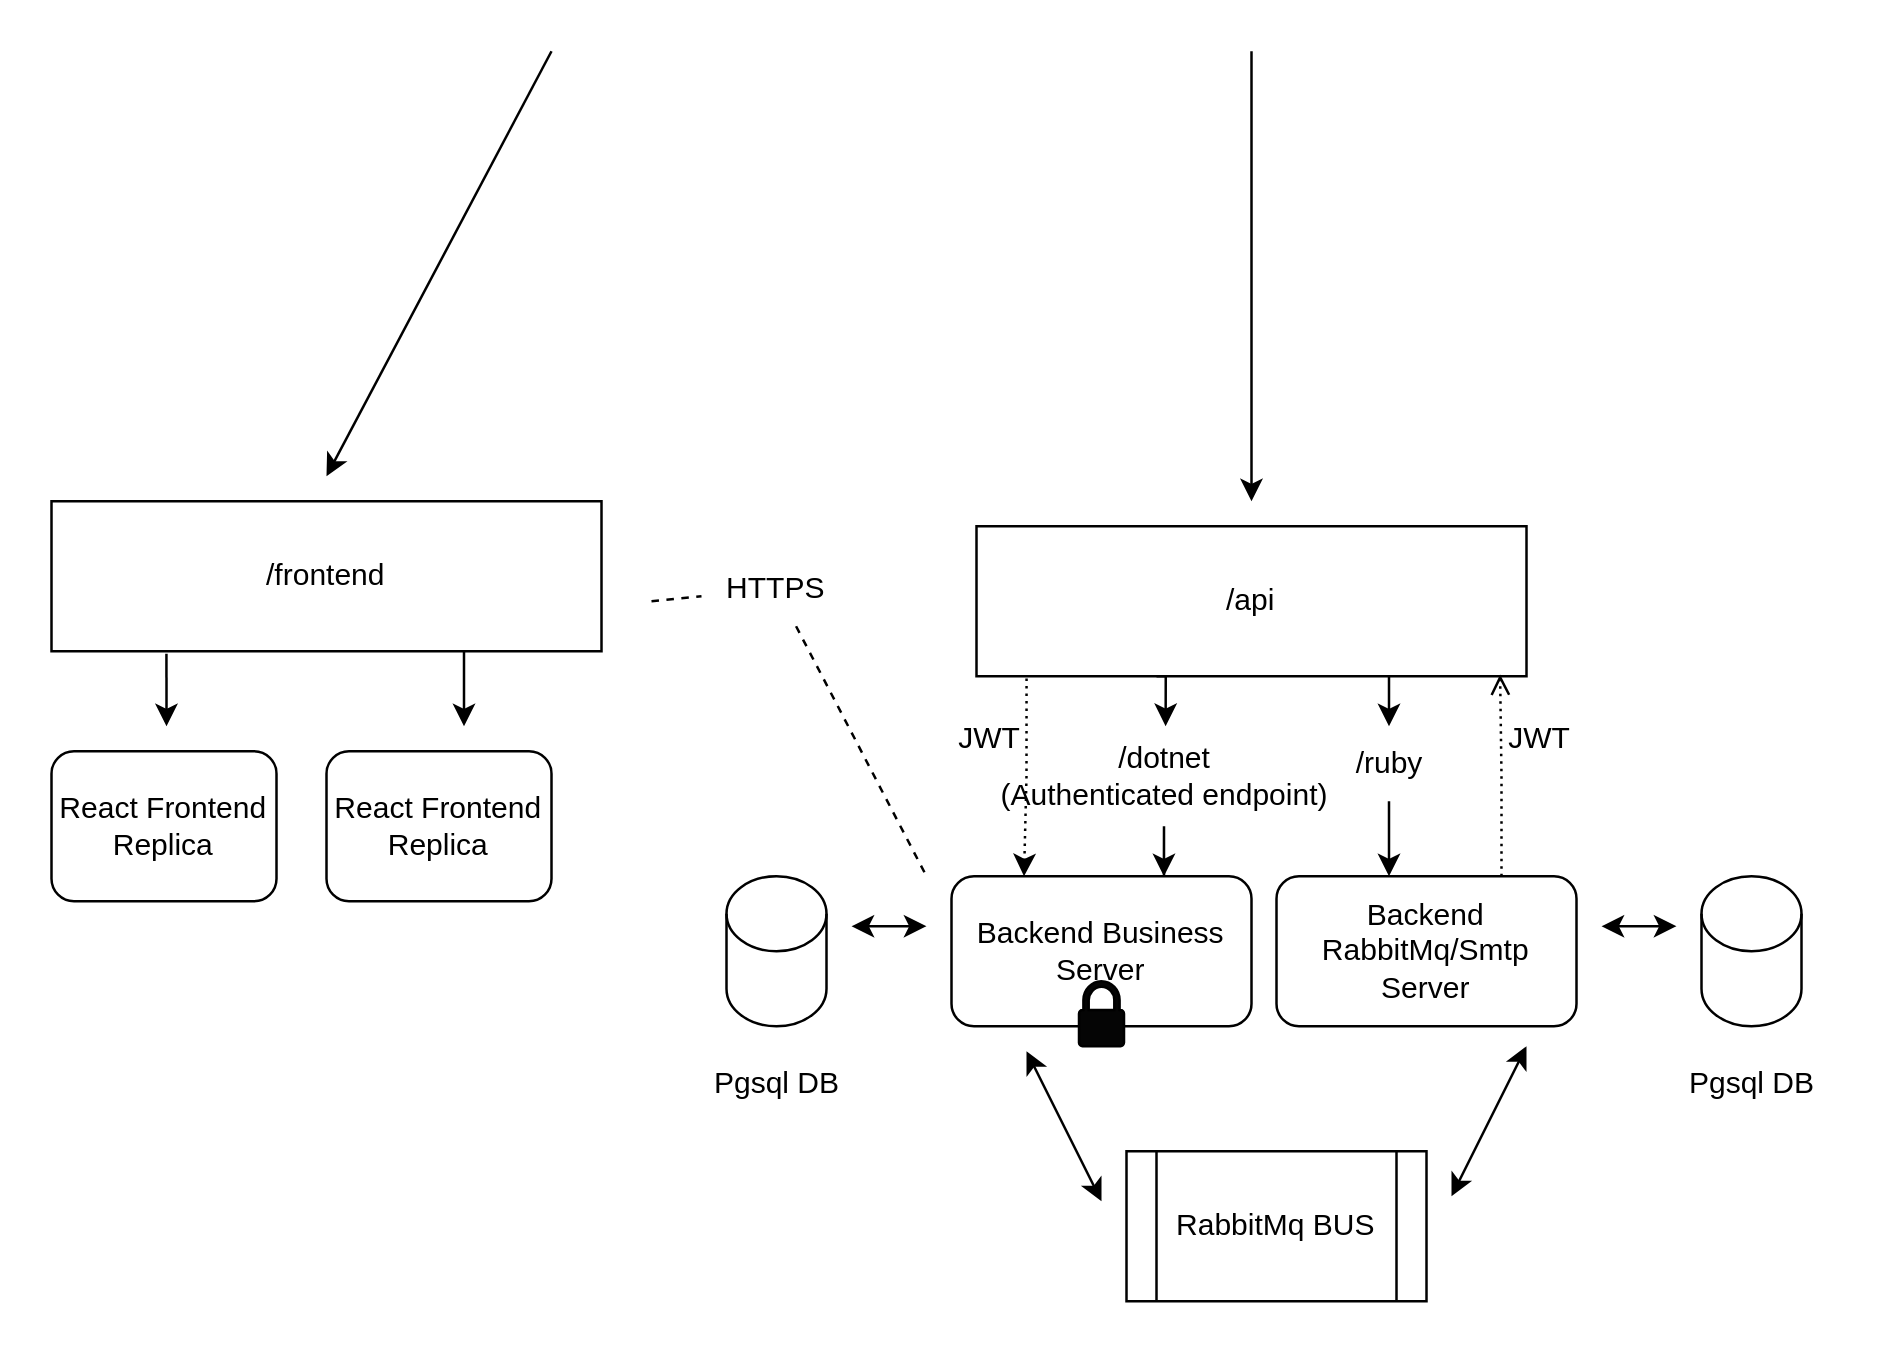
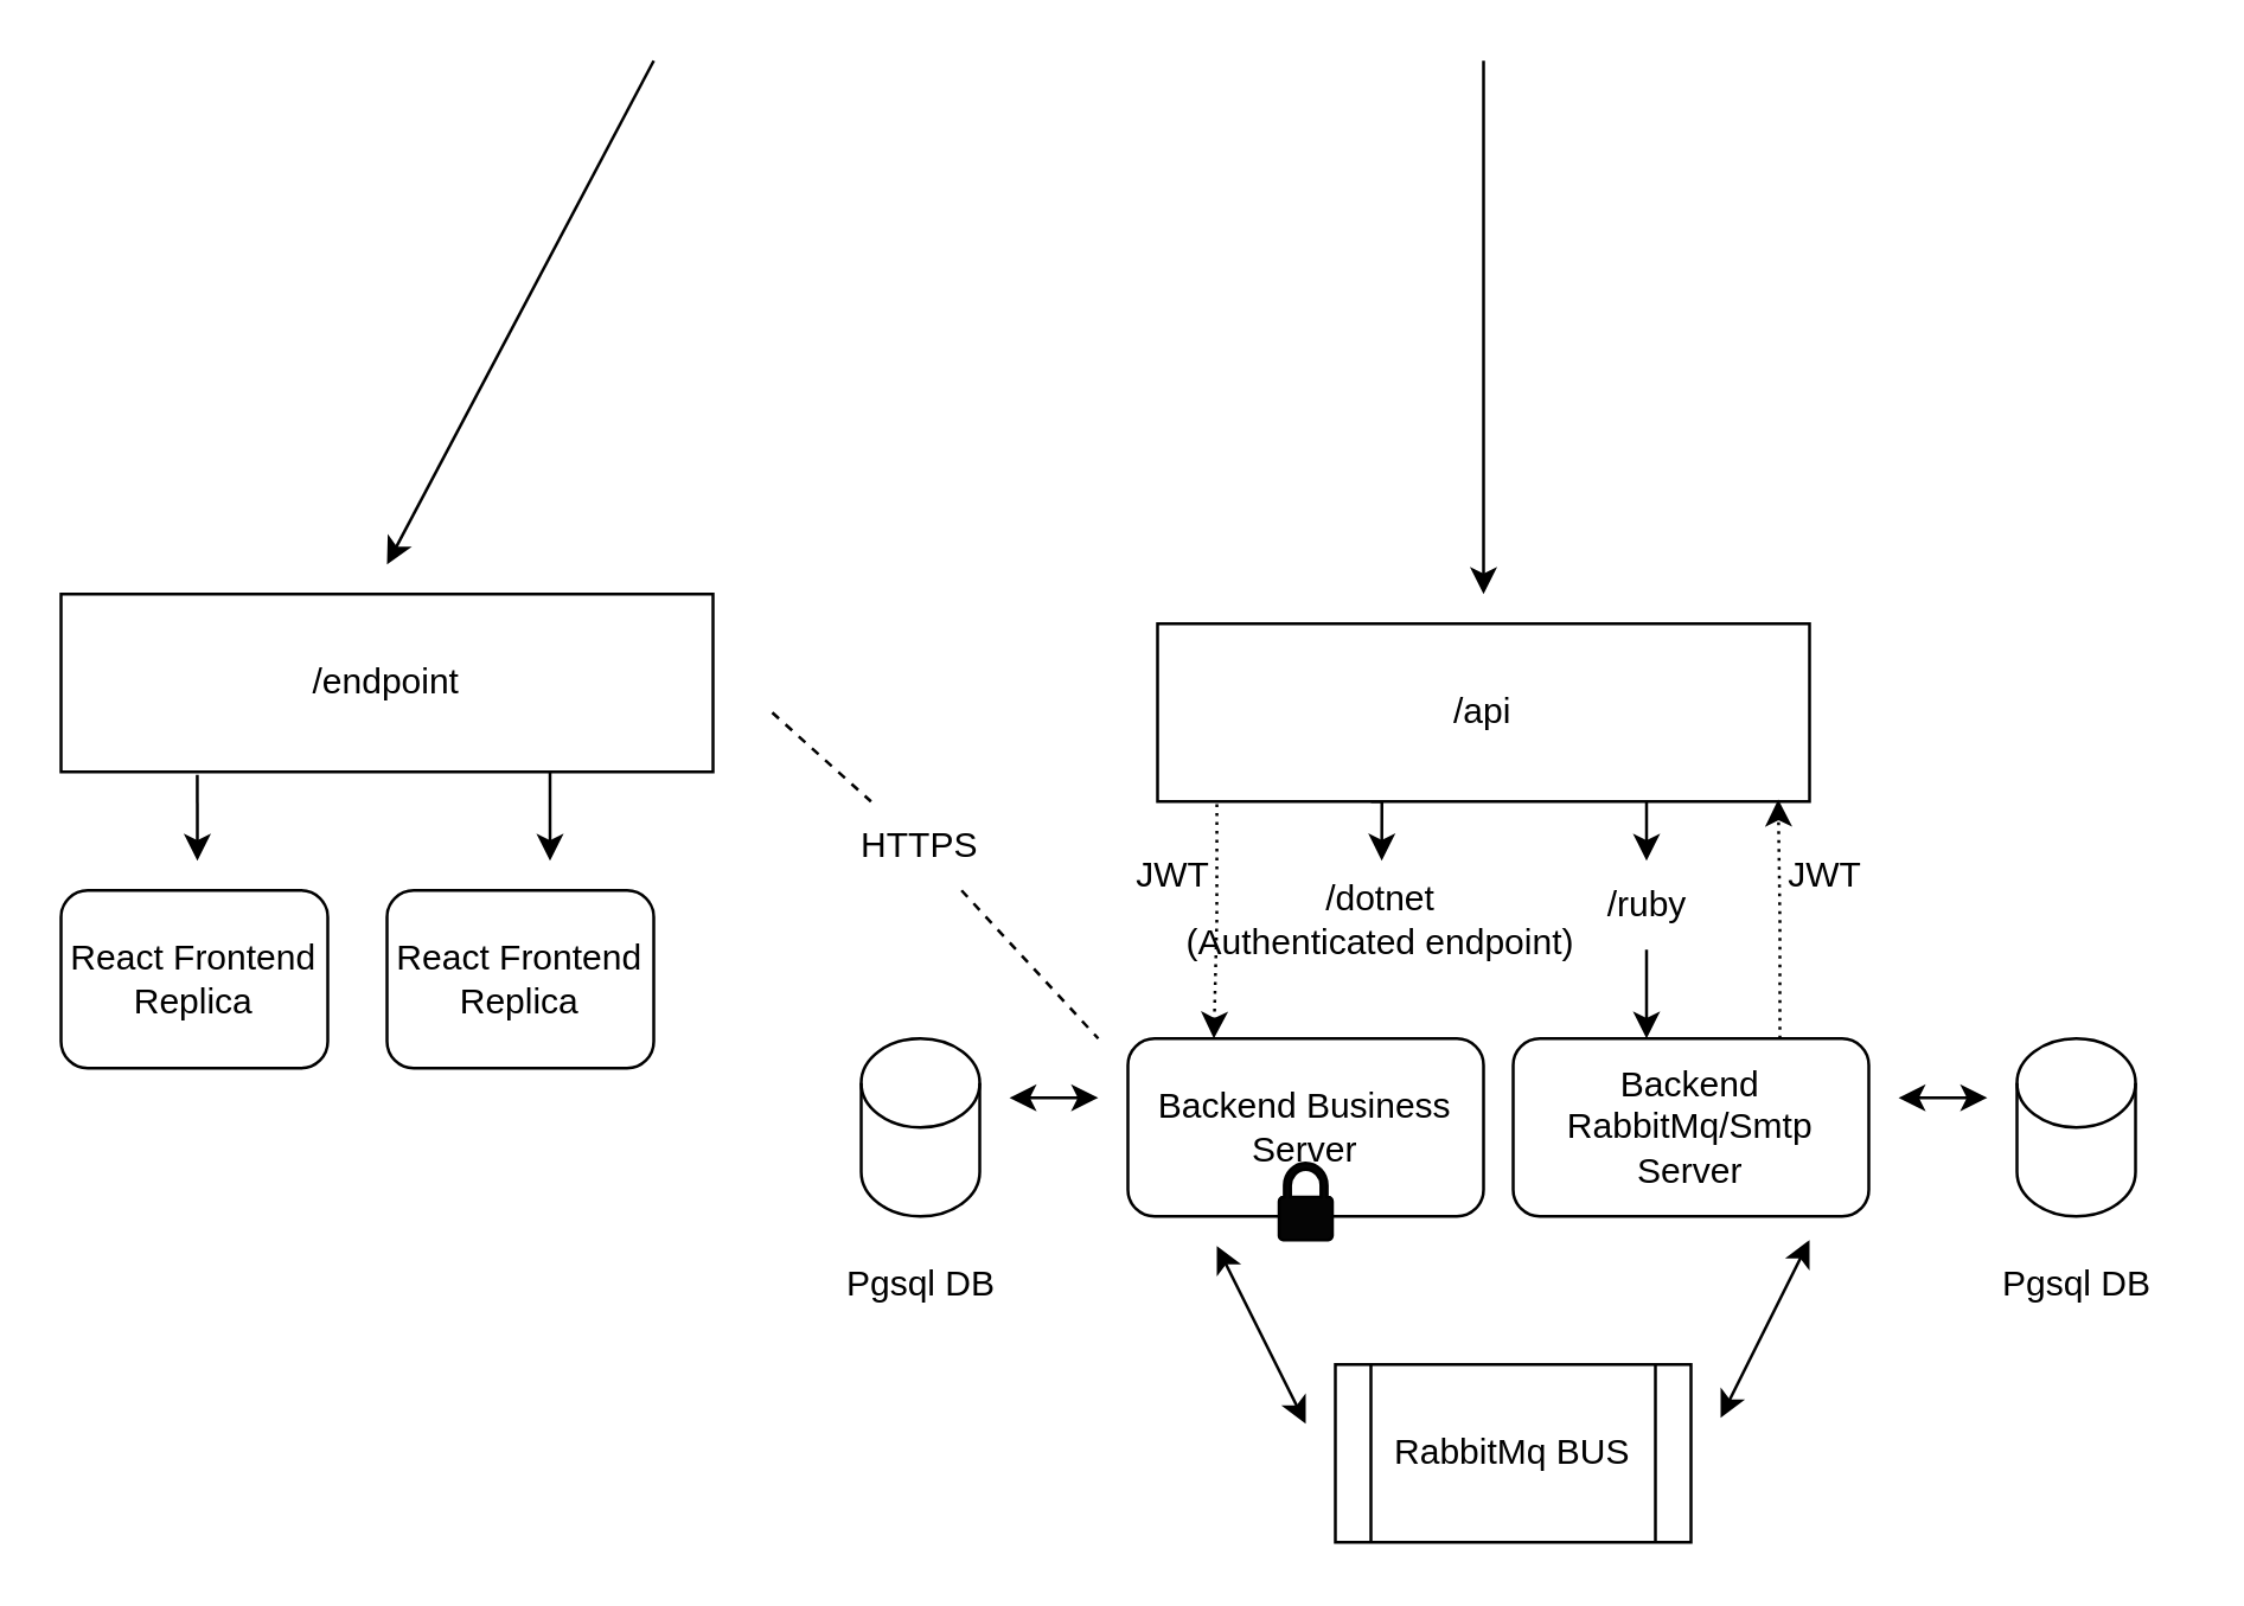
  <mxCell id="0" />
  <mxCell id="1" parent="0" />
  <mxCell id="2" value="" style="endArrow=classic;html=1;rounded=0;" parent="1" edge="1"><mxGeometry width="50" height="50" relative="1" as="geometry"><mxPoint x="220" y="20" as="sourcePoint" /><mxPoint x="130" y="190" as="targetPoint" /></mxGeometry></mxCell>
  <mxCell id="3" value="React Frontend&lt;div&gt;Replica&lt;/div&gt;" style="rounded=1;whiteSpace=wrap;html=1;" parent="1" vertex="1"><mxGeometry x="20" y="300" width="90" height="60" as="geometry" /></mxCell>
  <mxCell id="4" value="" style="endArrow=classic;html=1;rounded=0;" parent="1" edge="1"><mxGeometry width="50" height="50" relative="1" as="geometry"><mxPoint x="500" y="20" as="sourcePoint" /><mxPoint x="500" y="200" as="targetPoint" /></mxGeometry></mxCell>
  <mxCell id="5" style="edgeStyle=orthogonalEdgeStyle;rounded=0;orthogonalLoop=1;jettySize=auto;html=1;exitX=0.091;exitY=1.015;exitDx=0;exitDy=0;entryX=0.25;entryY=0;entryDx=0;entryDy=0;exitPerimeter=0;dashed=1;dashPattern=1 2;" edge="1" parent="1" source="6"><mxGeometry relative="1" as="geometry"><mxPoint x="444" y="270" as="sourcePoint" /><mxPoint x="409" y="350" as="targetPoint" /></mxGeometry></mxCell>
  <mxCell id="6" value="/api" style="rounded=0;whiteSpace=wrap;html=1;" parent="1" vertex="1"><mxGeometry x="390" y="210" width="220" height="60" as="geometry" /></mxCell>
- <mxCell id="7" value="/frontend" style="rounded=0;whiteSpace=wrap;html=1;" parent="1" vertex="1"><mxGeometry x="20" y="200" width="220" height="60" as="geometry" /></mxCell>
+ <mxCell id="7" value="/endpoint" style="rounded=0;whiteSpace=wrap;html=1;" parent="1" vertex="1"><mxGeometry x="20" y="200" width="220" height="60" as="geometry" /></mxCell>
  <mxCell id="8" value="React Frontend&lt;div&gt;Replica&lt;/div&gt;" style="rounded=1;whiteSpace=wrap;html=1;" parent="1" vertex="1"><mxGeometry x="130" y="300" width="90" height="60" as="geometry" /></mxCell>
  <mxCell id="9" value="" style="endArrow=classic;html=1;rounded=0;exitX=0.75;exitY=1;exitDx=0;exitDy=0;" parent="1" source="7" edge="1"><mxGeometry width="50" height="50" relative="1" as="geometry"><mxPoint x="440" y="300" as="sourcePoint" /><mxPoint x="185" y="290" as="targetPoint" /></mxGeometry></mxCell>
  <mxCell id="10" value="" style="endArrow=classic;html=1;rounded=0;exitX=0.209;exitY=1.017;exitDx=0;exitDy=0;exitPerimeter=0;" parent="1" source="7" edge="1"><mxGeometry width="50" height="50" relative="1" as="geometry"><mxPoint x="195" y="270" as="sourcePoint" /><mxPoint x="66" y="290" as="targetPoint" /></mxGeometry></mxCell>
  <mxCell id="11" value="" style="endArrow=classic;html=1;rounded=0;" parent="1" source="27" edge="1"><mxGeometry width="50" height="50" relative="1" as="geometry"><mxPoint x="455" y="280" as="sourcePoint" /><mxPoint x="555" y="350" as="targetPoint" /></mxGeometry></mxCell>
  <mxCell id="12" value="Backend Business Server" style="rounded=1;whiteSpace=wrap;html=1;" parent="1" vertex="1"><mxGeometry x="380" y="350" width="120" height="60" as="geometry" /></mxCell>
  <mxCell id="13" value="Backend RabbitMq/Smtp&lt;div&gt;Server&lt;/div&gt;" style="rounded=1;whiteSpace=wrap;html=1;" parent="1" vertex="1"><mxGeometry x="510" y="350" width="120" height="60" as="geometry" /></mxCell>
  <mxCell id="14" value="" style="shape=cylinder3;whiteSpace=wrap;html=1;boundedLbl=1;backgroundOutline=1;size=15;" parent="1" vertex="1"><mxGeometry x="680" y="350" width="40" height="60" as="geometry" /></mxCell>
  <mxCell id="15" value="" style="shape=cylinder3;whiteSpace=wrap;html=1;boundedLbl=1;backgroundOutline=1;size=15;" parent="1" vertex="1"><mxGeometry x="290" y="350" width="40" height="60" as="geometry" /></mxCell>
  <mxCell id="16" value="" style="endArrow=classic;startArrow=classic;html=1;rounded=0;" parent="1" edge="1"><mxGeometry width="50" height="50" relative="1" as="geometry"><mxPoint x="640" y="370" as="sourcePoint" /><mxPoint x="670" y="370" as="targetPoint" /><Array as="points"><mxPoint x="650" y="370" /></Array></mxGeometry></mxCell>
  <mxCell id="17" value="" style="endArrow=classic;startArrow=classic;html=1;rounded=0;" parent="1" edge="1"><mxGeometry width="50" height="50" relative="1" as="geometry"><mxPoint x="340" y="370" as="sourcePoint" /><mxPoint x="370" y="370" as="targetPoint" /><Array as="points"><mxPoint x="350" y="370" /></Array></mxGeometry></mxCell>
  <mxCell id="18" value="Pgsql DB" style="text;html=1;align=center;verticalAlign=middle;resizable=0;points=[];autosize=1;strokeColor=none;fillColor=none;" parent="1" vertex="1"><mxGeometry x="665" y="418" width="70" height="30" as="geometry" /></mxCell>
  <mxCell id="19" value="Pgsql DB" style="text;html=1;align=center;verticalAlign=middle;resizable=0;points=[];autosize=1;strokeColor=none;fillColor=none;" parent="1" vertex="1"><mxGeometry x="275" y="418" width="70" height="30" as="geometry" /></mxCell>
  <mxCell id="20" value="RabbitMq BUS" style="shape=process;whiteSpace=wrap;html=1;backgroundOutline=1;" parent="1" vertex="1"><mxGeometry x="450" y="460" width="120" height="60" as="geometry" /></mxCell>
  <mxCell id="21" value="" style="endArrow=classic;startArrow=classic;html=1;rounded=0;" parent="1" edge="1"><mxGeometry width="50" height="50" relative="1" as="geometry"><mxPoint x="440" y="480" as="sourcePoint" /><mxPoint x="410" y="420" as="targetPoint" /></mxGeometry></mxCell>
  <mxCell id="22" value="" style="endArrow=classic;startArrow=classic;html=1;rounded=0;" parent="1" edge="1"><mxGeometry width="50" height="50" relative="1" as="geometry"><mxPoint x="580" y="478" as="sourcePoint" /><mxPoint x="610" y="418" as="targetPoint" /></mxGeometry></mxCell>
  <mxCell id="23" value="" style="endArrow=none;dashed=1;html=1;rounded=0;" parent="1" source="25" edge="1"><mxGeometry width="50" height="50" relative="1" as="geometry"><mxPoint x="260" y="240" as="sourcePoint" /><mxPoint x="370" y="350" as="targetPoint" /></mxGeometry></mxCell>
  <mxCell id="24" value="" style="endArrow=none;dashed=1;html=1;rounded=0;" parent="1" target="25" edge="1"><mxGeometry width="50" height="50" relative="1" as="geometry"><mxPoint x="260" y="240" as="sourcePoint" /><mxPoint x="370" y="350" as="targetPoint" /></mxGeometry></mxCell>
- <mxCell id="25" value="HTTPS" style="text;html=1;align=center;verticalAlign=middle;whiteSpace=wrap;rounded=0;" parent="1" vertex="1"><mxGeometry x="280" y="220" width="60" height="30" as="geometry" /></mxCell>
+ <mxCell id="25" value="HTTPS" style="text;html=1;align=center;verticalAlign=middle;whiteSpace=wrap;rounded=0;" parent="1" vertex="1"><mxGeometry x="280" y="270" width="60" height="30" as="geometry" /></mxCell>
  <mxCell id="26" value="" style="endArrow=classic;html=1;rounded=0;exitX=0.75;exitY=1;exitDx=0;exitDy=0;" parent="1" source="6" target="27" edge="1"><mxGeometry width="50" height="50" relative="1" as="geometry"><mxPoint x="555" y="270" as="sourcePoint" /><mxPoint x="555" y="350" as="targetPoint" /></mxGeometry></mxCell>
  <mxCell id="27" value="/ruby" style="text;html=1;align=center;verticalAlign=middle;resizable=0;points=[];autosize=1;strokeColor=none;fillColor=none;" parent="1" vertex="1"><mxGeometry x="530" y="290" width="50" height="30" as="geometry" /></mxCell>
  <mxCell id="28" value="" style="sketch=0;pointerEvents=1;shadow=0;dashed=0;html=1;labelPosition=center;verticalLabelPosition=bottom;verticalAlign=top;outlineConnect=0;align=center;shape=mxgraph.office.security.lock_protected;fillColor=#050505;" vertex="1" parent="1"><mxGeometry x="431" y="392" width="18" height="26" as="geometry" /></mxCell>
  <mxCell id="29" value="JWT" style="text;html=1;align=center;verticalAlign=middle;resizable=0;points=[];autosize=1;strokeColor=none;fillColor=none;dashed=1;" vertex="1" parent="1"><mxGeometry x="590" y="280" width="50" height="30" as="geometry" /></mxCell>
- <mxCell id="30" style="edgeStyle=orthogonalEdgeStyle;rounded=0;orthogonalLoop=1;jettySize=auto;html=1;exitX=0.75;exitY=0;exitDx=0;exitDy=0;entryX=0.952;entryY=0.989;entryDx=0;entryDy=0;entryPerimeter=0;dashed=1;dashPattern=1 2;endArrow=open;" edge="1" parent="1" source="13" target="6"><mxGeometry relative="1" as="geometry" /></mxCell>
+ <mxCell id="30" style="edgeStyle=orthogonalEdgeStyle;rounded=0;orthogonalLoop=1;jettySize=auto;html=1;exitX=0.75;exitY=0;exitDx=0;exitDy=0;entryX=0.952;entryY=0.989;entryDx=0;entryDy=0;entryPerimeter=0;dashed=1;dashPattern=1 2;" edge="1" parent="1" source="13" target="6"><mxGeometry relative="1" as="geometry" /></mxCell>
  <mxCell id="31" value="&lt;div&gt;/dotnet&lt;/div&gt;(Authenticated endpoint)" style="text;html=1;align=center;verticalAlign=middle;resizable=0;points=[];autosize=1;strokeColor=none;fillColor=none;" parent="1" vertex="1"><mxGeometry x="390" y="290" width="150" height="40" as="geometry" /></mxCell>
  <mxCell id="32" style="edgeStyle=orthogonalEdgeStyle;rounded=0;orthogonalLoop=1;jettySize=auto;html=1;exitX=0.25;exitY=1;exitDx=0;exitDy=0;entryX=0.391;entryY=-0.001;entryDx=0;entryDy=0;entryPerimeter=0;" edge="1" parent="1"><mxGeometry relative="1" as="geometry"><mxPoint x="462" y="270" as="sourcePoint" /><mxPoint x="465.65" y="289.96" as="targetPoint" /></mxGeometry></mxCell>
- <mxCell id="33" style="edgeStyle=orthogonalEdgeStyle;rounded=0;orthogonalLoop=1;jettySize=auto;html=1;entryX=0.708;entryY=0;entryDx=0;entryDy=0;entryPerimeter=0;" edge="1" parent="1" source="31" target="12"><mxGeometry relative="1" as="geometry" /></mxCell>
  <mxCell id="34" value="JWT" style="text;html=1;align=center;verticalAlign=middle;resizable=0;points=[];autosize=1;strokeColor=none;fillColor=none;" vertex="1" parent="1"><mxGeometry x="370" y="280" width="50" height="30" as="geometry" /></mxCell>
